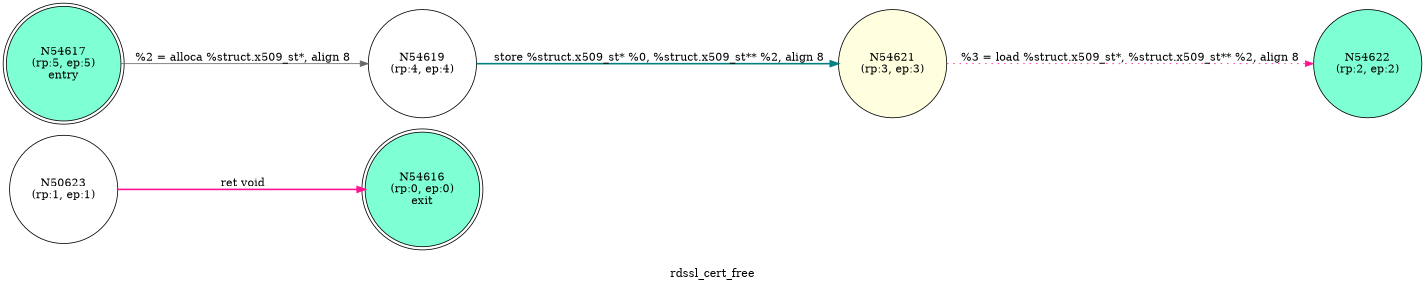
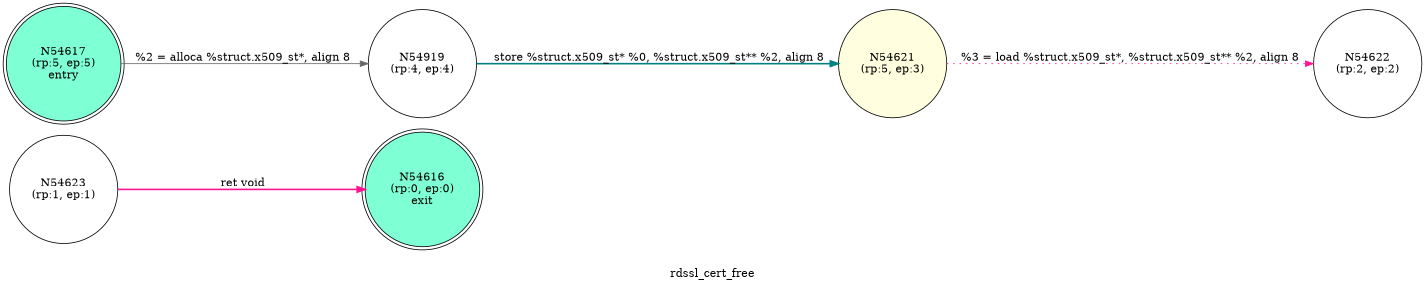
  digraph {
    label=rdssl_cert_free
    rankdir=LR
    node [fillcolor=aquamarine shape=circle style=filled]
    edge [color=deeppink style=bold]
    n1 [label="N54616\n(rp:0, ep:0)\nexit" shape=doublecircle]
    n2 [label="N54617\n(rp:5, ep:5)\nentry" shape=doublecircle]
-   n3 [fillcolor=white label="N54619\n(rp:4, ep:4)"]
-   n4 [fillcolor=lightyellow label="N54621\n(rp:3, ep:3)"]
-   n5 [label="N54622\n(rp:2, ep:2)"]
-   n6 [fillcolor=white label="N50623\n(rp:1, ep:1)"]
+   n3 [fillcolor=white label="N54919\n(rp:4, ep:4)"]
+   n4 [fillcolor=lightyellow label="N54621\n(rp:5, ep:3)"]
+   n5 [fillcolor=white label="N54622\n(rp:2, ep:2)"]
+   n6 [fillcolor=white label="N54623\n(rp:1, ep:1)"]
    n2 -> n3 [color=gray40 label="%2 = alloca %struct.x509_st*, align 8" style=solid]
    n3 -> n4 [color=teal label="store %struct.x509_st* %0, %struct.x509_st** %2, align 8"]
    n4 -> n5 [label="%3 = load %struct.x509_st*, %struct.x509_st** %2, align 8" style=dotted]
    n6 -> n1 [label="ret void"]
  }
